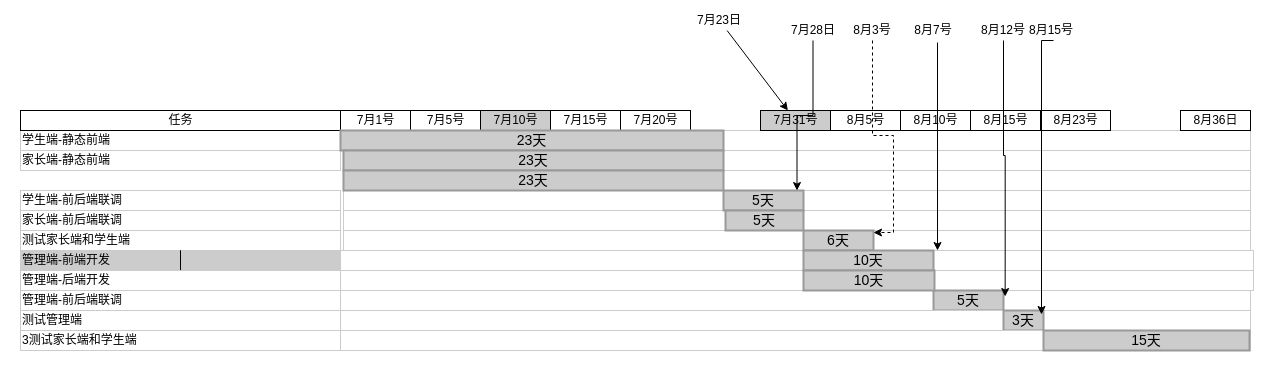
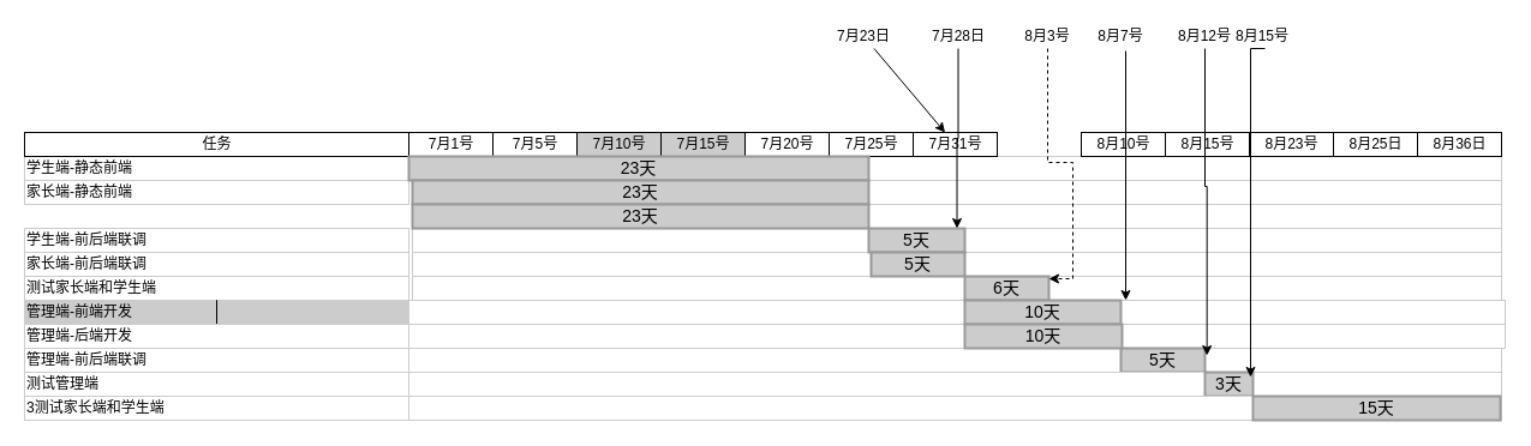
  <mxCell id="0" style=";html=1;" />
  <mxCell id="1" style=";html=1;" parent="0" />
  <mxCell id="2" value="" style="align=left;strokeColor=#CCCCCC;html=1;" vertex="1" parent="1"><mxGeometry x="337" y="290" width="913" height="20" as="geometry" /></mxCell>
  <mxCell id="3" value="学生端-静态前端" style="align=left;strokeColor=#CCCCCC;html=1;" parent="1" vertex="1"><mxGeometry x="20" y="130" width="320.0" height="20.0" as="geometry" /></mxCell>
  <mxCell id="4" value="家长端-静态前端" style="align=left;strokeColor=#CCCCCC;html=1;" parent="1" vertex="1"><mxGeometry x="20" y="150" width="320" height="20" as="geometry" /></mxCell>
  <mxCell id="5" value="学生端-前后端联调" style="align=left;strokeColor=#CCCCCC;html=1;" parent="1" vertex="1"><mxGeometry x="20" y="190" width="320.0" height="20" as="geometry" /></mxCell>
  <mxCell id="6" value="家长端-前后端联调" style="align=left;strokeColor=#CCCCCC;html=1;" parent="1" vertex="1"><mxGeometry x="20" y="210" width="320.0" height="20" as="geometry" /></mxCell>
  <mxCell id="7" value="测试家长端和学生端" style="align=left;strokeColor=#CCCCCC;html=1;" parent="1" vertex="1"><mxGeometry x="20" y="230" width="320.0" height="20" as="geometry" /></mxCell>
  <mxCell id="8" value="任务" style="fillColor=#FFFFFF;strokeColor=#000000;strokeWidth=1;fontColor=#000000;fontStyle=0;html=1;" parent="1" vertex="1"><mxGeometry x="20" y="110" width="320" height="20" as="geometry" /></mxCell>
  <mxCell id="9" value="管理端-前端开发" style="align=left;strokeColor=#CCCCCC;html=1;fillColor=#cccccc;" parent="1" vertex="1"><mxGeometry x="20" y="250" width="320.0" height="20" as="geometry" /></mxCell>
  <mxCell id="10" value="" style="edgeStyle=orthogonalEdgeStyle;rounded=0;orthogonalLoop=1;jettySize=auto;html=1;" edge="1" parent="1" source="11" target="9"><mxGeometry relative="1" as="geometry" /></mxCell>
  <mxCell id="11" value="管理端-后端开发" style="align=left;strokeColor=#CCCCCC;html=1;" parent="1" vertex="1"><mxGeometry x="20" y="270" width="320.0" height="20" as="geometry" /></mxCell>
  <mxCell id="12" value="管理端-前后端联调" style="align=left;strokeColor=#CCCCCC;html=1;" vertex="1" parent="1"><mxGeometry x="20" y="290" width="320.0" height="20" as="geometry" /></mxCell>
  <mxCell id="13" value="" style="align=left;strokeColor=#CCCCCC;html=1;" parent="1" vertex="1"><mxGeometry x="347" y="130" width="903" height="20" as="geometry" /></mxCell>
  <mxCell id="14" value="7月1号" style="fillColor=#FFFFFF;strokeColor=#000000;strokeWidth=1;fontColor=#000000;fontStyle=0;html=1;" parent="1" vertex="1"><mxGeometry x="340" y="110" width="70" height="20" as="geometry" /></mxCell>
  <mxCell id="15" value="7月5号" style="fillColor=#FFFFFF;strokeColor=#000000;strokeWidth=1;fontColor=#000000;fontStyle=0;html=1;" parent="1" vertex="1"><mxGeometry x="410" y="110" width="70" height="20" as="geometry" /></mxCell>
  <mxCell id="16" value="7月10号" style="fillColor=#cccccc;strokeColor=#000000;strokeWidth=1;fontColor=#000000;fontStyle=0;html=1;" parent="1" vertex="1"><mxGeometry x="480" y="110" width="70" height="20" as="geometry" /></mxCell>
- <mxCell id="17" value="7月15号" style="fillColor=#FFFFFF;strokeColor=#000000;strokeWidth=1;fontColor=#000000;fontStyle=0;html=1;" parent="1" vertex="1"><mxGeometry x="550" y="110" width="70" height="20" as="geometry" /></mxCell>
+ <mxCell id="17" value="7月15号" style="fillColor=#cccccc;strokeColor=#000000;strokeWidth=1;fontColor=#000000;fontStyle=0;html=1;" parent="1" vertex="1"><mxGeometry x="550" y="110" width="70" height="20" as="geometry" /></mxCell>
  <mxCell id="18" value="7月20号" style="fillColor=#FFFFFF;strokeColor=#000000;strokeWidth=1;fontColor=#000000;fontStyle=0;html=1;" parent="1" vertex="1"><mxGeometry x="620" y="110" width="70" height="20" as="geometry" /></mxCell>
- <mxCell id="20" value="7月31号" style="fillColor=#cccccc;strokeColor=#000000;strokeWidth=1;fontColor=#000000;fontStyle=0;html=1;" parent="1" vertex="1"><mxGeometry x="760" y="110" width="70" height="20" as="geometry" /></mxCell>
- <mxCell id="21" value="8月5号" style="fillColor=#FFFFFF;strokeColor=#000000;strokeWidth=1;fontColor=#000000;fontStyle=0;html=1;" parent="1" vertex="1"><mxGeometry x="830" y="110" width="70" height="20" as="geometry" /></mxCell>
+ <mxCell id="19" value="7月25号" style="fillColor=#FFFFFF;strokeColor=#000000;strokeWidth=1;fontColor=#000000;fontStyle=0;html=1;" parent="1" vertex="1"><mxGeometry x="690" y="110" width="70" height="20" as="geometry" /></mxCell>
+ <mxCell id="20" value="7月31号" style="fillColor=#FFFFFF;strokeColor=#000000;strokeWidth=1;fontColor=#000000;fontStyle=0;html=1;" parent="1" vertex="1"><mxGeometry x="760" y="110" width="70" height="20" as="geometry" /></mxCell>
  <mxCell id="22" value="8月10号" style="fillColor=#FFFFFF;strokeColor=#000000;strokeWidth=1;fontColor=#000000;fontStyle=0;html=1;" parent="1" vertex="1"><mxGeometry x="900" y="110" width="70" height="20" as="geometry" /></mxCell>
  <mxCell id="23" value="8月15号" style="fillColor=#FFFFFF;strokeColor=#000000;strokeWidth=1;fontColor=#000000;fontStyle=0;html=1;" parent="1" vertex="1"><mxGeometry x="970" y="110" width="70" height="20" as="geometry" /></mxCell>
  <mxCell id="24" value="8月23号" style="fillColor=#FFFFFF;strokeColor=#000000;strokeWidth=1;fontColor=#000000;fontStyle=0;html=1;" parent="1" vertex="1"><mxGeometry x="1040" y="110" width="70" height="20" as="geometry" /></mxCell>
+ <mxCell id="25" value="8月25日" style="fillColor=#FFFFFF;strokeColor=#000000;strokeWidth=1;fontColor=#000000;fontStyle=0;html=1;" parent="1" vertex="1"><mxGeometry x="1110" y="110" width="70" height="20" as="geometry" /></mxCell>
  <mxCell id="26" value="" style="align=left;strokeColor=#CCCCCC;html=1;" parent="1" vertex="1"><mxGeometry x="343" y="150" width="907" height="20" as="geometry" /></mxCell>
  <mxCell id="27" value="" style="align=left;strokeColor=#CCCCCC;html=1;" parent="1" vertex="1"><mxGeometry x="343" y="170" width="907" height="20" as="geometry" /></mxCell>
  <mxCell id="28" value="" style="align=left;strokeColor=#CCCCCC;html=1;" parent="1" vertex="1"><mxGeometry x="343" y="190" width="907" height="20" as="geometry" /></mxCell>
  <mxCell id="29" value="" style="align=left;strokeColor=#CCCCCC;html=1;" parent="1" vertex="1"><mxGeometry x="343" y="210" width="907" height="20" as="geometry" /></mxCell>
  <mxCell id="30" value="" style="align=left;strokeColor=#CCCCCC;html=1;" parent="1" vertex="1"><mxGeometry x="343" y="230" width="907" height="20" as="geometry" /></mxCell>
  <mxCell id="31" value="" style="align=left;strokeColor=#CCCCCC;html=1;" parent="1" vertex="1"><mxGeometry x="340" y="250" width="913" height="20" as="geometry" /></mxCell>
  <mxCell id="32" value="" style="align=left;strokeColor=#CCCCCC;html=1;" parent="1" vertex="1"><mxGeometry x="340" y="270" width="913" height="20" as="geometry" /></mxCell>
  <mxCell id="33" value="23天" style="whiteSpace=wrap;html=1;strokeWidth=2;fillColor=#CCCCCC;gradientColor=none;fontSize=14;fontColor=#000000;align=center;strokeColor=#999999;" parent="1" vertex="1"><mxGeometry x="340" y="130" width="383" height="20" as="geometry" /></mxCell>
  <mxCell id="34" value="&lt;span&gt;23天&lt;/span&gt;" style="whiteSpace=wrap;html=1;strokeWidth=2;fillColor=#CCCCCC;gradientColor=none;fontSize=14;fontColor=#000000;align=center;strokeColor=#999999;" parent="1" vertex="1"><mxGeometry x="343" y="150" width="380" height="20" as="geometry" /></mxCell>
  <mxCell id="35" value="&lt;span&gt;23天&lt;/span&gt;" style="whiteSpace=wrap;html=1;strokeWidth=2;fillColor=#CCCCCC;gradientColor=none;fontSize=14;fontColor=#000000;align=center;strokeColor=#999999;" parent="1" vertex="1"><mxGeometry x="343" y="170" width="380" height="20" as="geometry" /></mxCell>
  <mxCell id="36" value="5天" style="whiteSpace=wrap;html=1;strokeWidth=2;fillColor=#CCCCCC;gradientColor=none;fontSize=14;fontColor=#000000;align=center;strokeColor=#999999;" parent="1" vertex="1"><mxGeometry x="723" y="190" width="80" height="20" as="geometry" /></mxCell>
  <mxCell id="37" value="5天" style="whiteSpace=wrap;html=1;strokeWidth=2;fillColor=#CCCCCC;gradientColor=none;fontSize=14;fontColor=#000000;align=center;strokeColor=#999999;" parent="1" vertex="1"><mxGeometry x="725" y="210" width="78" height="20" as="geometry" /></mxCell>
  <mxCell id="38" value="6天" style="whiteSpace=wrap;html=1;strokeWidth=2;fillColor=#CCCCCC;gradientColor=none;fontSize=14;fontColor=#000000;align=center;strokeColor=#999999;" parent="1" vertex="1"><mxGeometry x="803" y="230" width="70" height="20" as="geometry" /></mxCell>
  <mxCell id="39" value="10天" style="whiteSpace=wrap;html=1;strokeWidth=2;fillColor=#CCCCCC;gradientColor=none;fontSize=14;fontColor=#000000;align=center;strokeColor=#999999;" parent="1" vertex="1"><mxGeometry x="803" y="250" width="130" height="20" as="geometry" /></mxCell>
  <mxCell id="40" value="5天" style="whiteSpace=wrap;html=1;strokeWidth=2;fillColor=#CCCCCC;gradientColor=none;fontSize=14;fontColor=#000000;align=center;strokeColor=#999999;" parent="1" vertex="1"><mxGeometry x="933" y="290" width="70" height="20" as="geometry" /></mxCell>
  <mxCell id="41" value="8月36日" style="fillColor=#FFFFFF;strokeColor=#000000;strokeWidth=1;fontColor=#000000;fontStyle=0;html=1;" vertex="1" parent="1"><mxGeometry x="1180" y="110" width="70" height="20" as="geometry" /></mxCell>
  <mxCell id="42" value="10天" style="whiteSpace=wrap;html=1;strokeWidth=2;fillColor=#CCCCCC;gradientColor=none;fontSize=14;fontColor=#000000;align=center;strokeColor=#999999;" vertex="1" parent="1"><mxGeometry x="803" y="270" width="131" height="20" as="geometry" /></mxCell>
  <mxCell id="43" value="" style="align=left;strokeColor=#CCCCCC;html=1;" vertex="1" parent="1"><mxGeometry x="337" y="310" width="913" height="20" as="geometry" /></mxCell>
  <mxCell id="44" value="测试管理端" style="align=left;strokeColor=#CCCCCC;html=1;" vertex="1" parent="1"><mxGeometry x="20" y="310" width="320.0" height="20" as="geometry" /></mxCell>
  <mxCell id="45" value="3天" style="whiteSpace=wrap;html=1;strokeWidth=2;fillColor=#CCCCCC;gradientColor=none;fontSize=14;fontColor=#000000;align=center;strokeColor=#999999;" vertex="1" parent="1"><mxGeometry x="1003" y="310" width="40" height="20" as="geometry" /></mxCell>
  <mxCell id="46" value="" style="align=left;strokeColor=#CCCCCC;html=1;" vertex="1" parent="1"><mxGeometry x="337" y="330" width="913" height="20" as="geometry" /></mxCell>
  <mxCell id="47" value="3测试家长端和学生端" style="align=left;strokeColor=#CCCCCC;html=1;" vertex="1" parent="1"><mxGeometry x="20" y="330" width="320.0" height="20" as="geometry" /></mxCell>
  <mxCell id="48" value="15天" style="whiteSpace=wrap;html=1;strokeWidth=2;fillColor=#CCCCCC;gradientColor=none;fontSize=14;fontColor=#000000;align=center;strokeColor=#999999;" vertex="1" parent="1"><mxGeometry x="1043" y="330" width="206" height="20" as="geometry" /></mxCell>
- <mxCell id="49" value="7月23日" style="text;html=1;strokeColor=none;fillColor=none;align=center;verticalAlign=middle;whiteSpace=wrap;rounded=0;" vertex="1" parent="1"><mxGeometry x="693" y="10" width="52" height="20" as="geometry" /></mxCell>
+ <mxCell id="49" value="7月23日" style="text;html=1;strokeColor=none;fillColor=none;align=center;verticalAlign=middle;whiteSpace=wrap;rounded=0;" vertex="1" parent="1"><mxGeometry x="693" y="20" width="52" height="20" as="geometry" /></mxCell>
  <mxCell id="50" value="" style="endArrow=classic;html=1;" edge="1" parent="1" source="49" target="20"><mxGeometry width="50" height="50" relative="1" as="geometry"><mxPoint x="303" y="650" as="sourcePoint" /><mxPoint x="353" y="600" as="targetPoint" /></mxGeometry></mxCell>
  <mxCell id="51" value="" style="edgeStyle=orthogonalEdgeStyle;rounded=0;orthogonalLoop=1;jettySize=auto;html=1;" edge="1" parent="1" source="52" target="28"><mxGeometry relative="1" as="geometry" /></mxCell>
- <mxCell id="52" value="7月28日" style="text;html=1;strokeColor=none;fillColor=none;align=center;verticalAlign=middle;whiteSpace=wrap;rounded=0;" vertex="1" parent="1"><mxGeometry x="786.5" y="20" width="52" height="20" as="geometry" /></mxCell>
+ <mxCell id="52" value="7月28日" style="text;html=1;strokeColor=none;fillColor=none;align=center;verticalAlign=middle;whiteSpace=wrap;rounded=0;" vertex="1" parent="1"><mxGeometry x="771.5" y="20" width="52" height="20" as="geometry" /></mxCell>
  <mxCell id="53" value="" style="edgeStyle=orthogonalEdgeStyle;rounded=0;orthogonalLoop=1;jettySize=auto;html=1;entryX=1;entryY=0.1;entryDx=0;entryDy=0;entryPerimeter=0;dashed=1;" edge="1" parent="1" source="54" target="38"><mxGeometry relative="1" as="geometry" /></mxCell>
  <mxCell id="54" value="8月3号" style="text;html=1;strokeColor=none;fillColor=none;align=center;verticalAlign=middle;whiteSpace=wrap;rounded=0;" vertex="1" parent="1"><mxGeometry x="846" y="20" width="52" height="20" as="geometry" /></mxCell>
  <mxCell id="55" value="8月7号" style="text;html=1;strokeColor=none;fillColor=none;align=center;verticalAlign=middle;whiteSpace=wrap;rounded=0;" vertex="1" parent="1"><mxGeometry x="907" y="20" width="52" height="20" as="geometry" /></mxCell>
  <mxCell id="56" value="" style="edgeStyle=orthogonalEdgeStyle;rounded=0;orthogonalLoop=1;jettySize=auto;html=1;entryX=1.031;entryY=0;entryDx=0;entryDy=0;entryPerimeter=0;exitX=0.577;exitY=1.1;exitDx=0;exitDy=0;exitPerimeter=0;" edge="1" parent="1" source="55" target="39"><mxGeometry relative="1" as="geometry"><mxPoint x="883" y="50" as="sourcePoint" /><mxPoint x="883" y="242" as="targetPoint" /></mxGeometry></mxCell>
  <mxCell id="57" value="8月12号" style="text;html=1;strokeColor=none;fillColor=none;align=center;verticalAlign=middle;whiteSpace=wrap;rounded=0;" vertex="1" parent="1"><mxGeometry x="977" y="20" width="52" height="20" as="geometry" /></mxCell>
  <mxCell id="58" value="" style="edgeStyle=orthogonalEdgeStyle;rounded=0;orthogonalLoop=1;jettySize=auto;html=1;entryX=0.728;entryY=1.3;entryDx=0;entryDy=0;entryPerimeter=0;" edge="1" parent="1" source="57" target="32"><mxGeometry relative="1" as="geometry"><mxPoint x="947" y="52" as="sourcePoint" /><mxPoint x="947" y="260" as="targetPoint" /></mxGeometry></mxCell>
  <mxCell id="59" style="edgeStyle=orthogonalEdgeStyle;rounded=0;orthogonalLoop=1;jettySize=auto;html=1;entryX=1;entryY=0.2;entryDx=0;entryDy=0;entryPerimeter=0;" edge="1" parent="1"><mxGeometry relative="1" as="geometry"><mxPoint x="1053" y="40" as="sourcePoint" /><mxPoint x="1041" y="314" as="targetPoint" /><Array as="points"><mxPoint x="1041" y="40" /></Array></mxGeometry></mxCell>
  <mxCell id="60" value="8月15号" style="text;html=1;strokeColor=none;fillColor=none;align=center;verticalAlign=middle;whiteSpace=wrap;rounded=0;" vertex="1" parent="1"><mxGeometry x="1025" y="20" width="52" height="20" as="geometry" /></mxCell>
